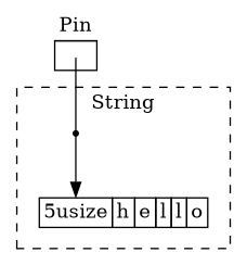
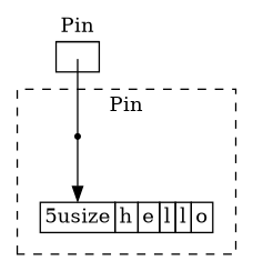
  digraph {
    cluster=true
    compound=true
    labelloc=c
    newrank=true
    rankdir=TB
    splines=false
    node [shape=plaintext]
    edge [tailclip=false]
    pin [shape=point]
    n2 [label=<<table border="0" cellborder="1" cellspacing="0">          <tr><td port="target">5usize</td>          <td>h</td>          <td>e</td>          <td>l</td>          <td>l</td>          <td>o</td></tr>          </table>>]
    n3 [label=<<table border="0" cellborder="1" cellspacing="0">       <tr><td sides="B">Pin</td></tr>       <tr><td port="source"> </td></tr>       </table>>]
    subgraph cluster_1 {
-     label=String
+     label=Pin
      style=dashed
      pin
      n2
    }
    pin -> n2 [headport=target]
    n3 -> pin [arrowhead=none tailport="source:c"]
  }
